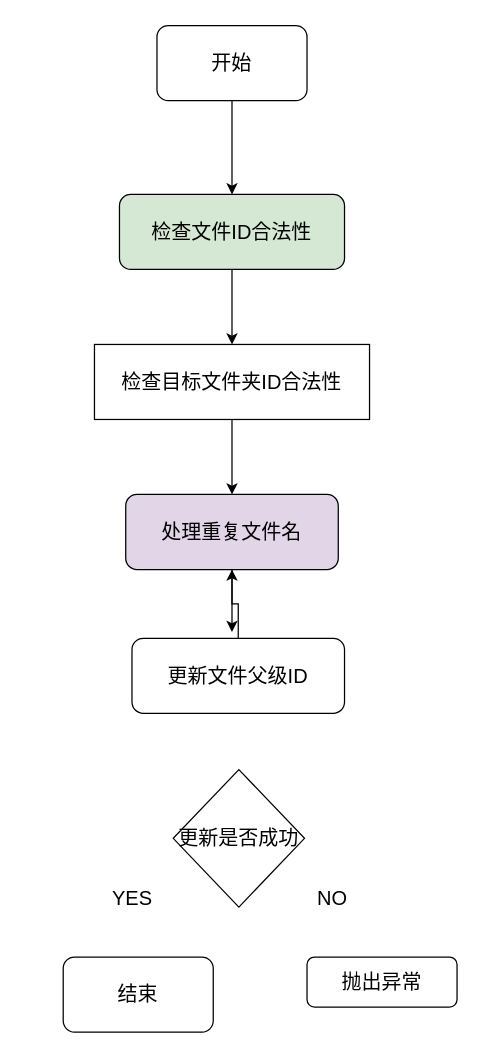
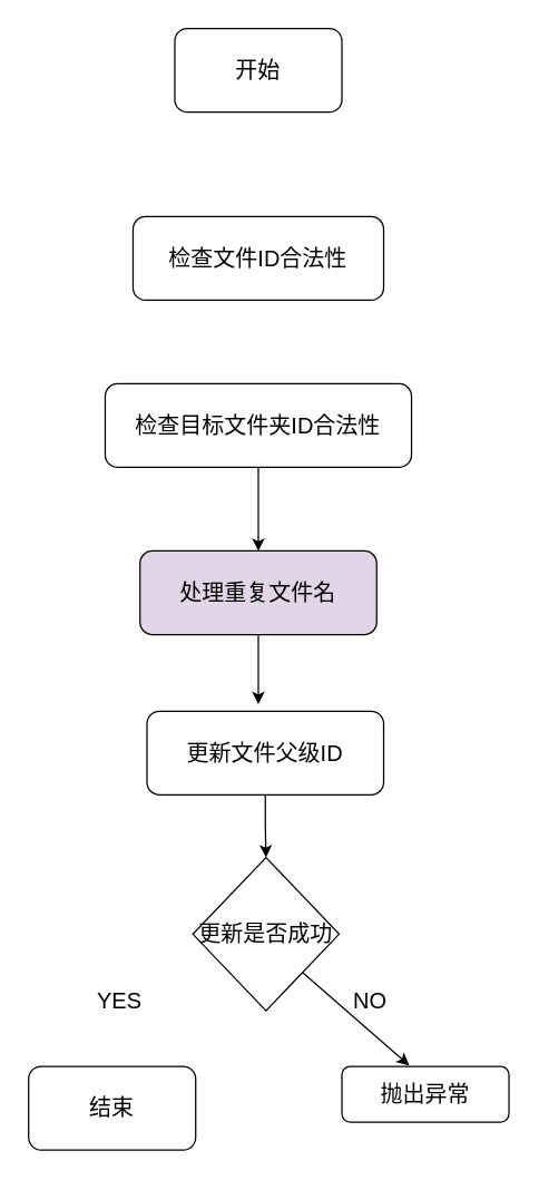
  <mxCell id="0" />
  <mxCell id="1" parent="0" />
- <mxCell id="2" style="edgeStyle=orthogonalEdgeStyle;rounded=0;orthogonalLoop=1;jettySize=auto;html=1;entryX=0.5;entryY=0;entryDx=0;entryDy=0;fontSize=16;" edge="1" parent="1" source="3" target="5"><mxGeometry relative="1" as="geometry" /></mxCell>
  <mxCell id="3" value="&lt;font style=&quot;vertical-align: inherit;&quot; class=&quot;notranslate fyzs-translate-target fyzs-translate-target-wrapper&quot;&gt;&lt;font style=&quot;vertical-align: inherit;&quot; class=&quot;notranslate fyzs-translate-target fyzs-translate-target-box&quot;&gt;&lt;font style=&quot;vertical-align: inherit;&quot; title=&quot;k&quot; class=&quot;notranslate fyzs-translate-target fyzs-translate-target-text&quot;&gt;开始&lt;/font&gt;&lt;/font&gt;&lt;/font&gt;" style="rounded=1;whiteSpace=wrap;html=1;fontSize=16;" vertex="1" parent="1"><mxGeometry x="125" y="20" width="120" height="60" as="geometry" /></mxCell>
- <mxCell id="4" style="edgeStyle=orthogonalEdgeStyle;rounded=0;orthogonalLoop=1;jettySize=auto;html=1;entryX=0.5;entryY=0;entryDx=0;entryDy=0;fontSize=16;" edge="1" parent="1" source="5" target="7"><mxGeometry relative="1" as="geometry" /></mxCell>
- <mxCell id="5" value="&lt;font style=&quot;vertical-align: inherit;&quot; class=&quot;notranslate fyzs-translate-target fyzs-translate-target-wrapper&quot;&gt;&lt;font style=&quot;vertical-align: inherit;&quot; class=&quot;notranslate fyzs-translate-target fyzs-translate-target-box&quot;&gt;&lt;font style=&quot;vertical-align: inherit;&quot; title=&quot;k&quot; class=&quot;notranslate fyzs-translate-target fyzs-translate-target-text&quot;&gt;检查文件ID合法性&lt;/font&gt;&lt;/font&gt;&lt;/font&gt;" style="rounded=1;whiteSpace=wrap;html=1;fontSize=16;fillColor=#d5e8d4;" vertex="1" parent="1"><mxGeometry x="95" y="155" width="180" height="60" as="geometry" /></mxCell>
+ <mxCell id="5" value="&lt;font style=&quot;vertical-align: inherit;&quot; class=&quot;notranslate fyzs-translate-target fyzs-translate-target-wrapper&quot;&gt;&lt;font style=&quot;vertical-align: inherit;&quot; class=&quot;notranslate fyzs-translate-target fyzs-translate-target-box&quot;&gt;&lt;font style=&quot;vertical-align: inherit;&quot; title=&quot;k&quot; class=&quot;notranslate fyzs-translate-target fyzs-translate-target-text&quot;&gt;检查文件ID合法性&lt;/font&gt;&lt;/font&gt;&lt;/font&gt;" style="rounded=1;whiteSpace=wrap;html=1;fontSize=16;" vertex="1" parent="1"><mxGeometry x="95" y="155" width="180" height="60" as="geometry" /></mxCell>
  <mxCell id="6" style="edgeStyle=orthogonalEdgeStyle;rounded=0;orthogonalLoop=1;jettySize=auto;html=1;entryX=0.5;entryY=0;entryDx=0;entryDy=0;fontSize=16;" edge="1" parent="1" source="7" target="9"><mxGeometry relative="1" as="geometry" /></mxCell>
- <mxCell id="7" value="&lt;font style=&quot;vertical-align: inherit;&quot; class=&quot;notranslate fyzs-translate-target fyzs-translate-target-wrapper&quot;&gt;&lt;font style=&quot;vertical-align: inherit;&quot; class=&quot;notranslate fyzs-translate-target fyzs-translate-target-box&quot;&gt;&lt;font style=&quot;vertical-align: inherit;&quot; title=&quot;k&quot; class=&quot;notranslate fyzs-translate-target fyzs-translate-target-text&quot;&gt;检查目标文件夹ID合法性&lt;/font&gt;&lt;/font&gt;&lt;/font&gt;" style="whiteSpace=wrap;html=1;fontSize=16;rounded=0;" vertex="1" parent="1"><mxGeometry x="75" y="275" width="220" height="60" as="geometry" /></mxCell>
+ <mxCell id="7" value="&lt;font style=&quot;vertical-align: inherit;&quot; class=&quot;notranslate fyzs-translate-target fyzs-translate-target-wrapper&quot;&gt;&lt;font style=&quot;vertical-align: inherit;&quot; class=&quot;notranslate fyzs-translate-target fyzs-translate-target-box&quot;&gt;&lt;font style=&quot;vertical-align: inherit;&quot; title=&quot;k&quot; class=&quot;notranslate fyzs-translate-target fyzs-translate-target-text&quot;&gt;检查目标文件夹ID合法性&lt;/font&gt;&lt;/font&gt;&lt;/font&gt;" style="rounded=1;whiteSpace=wrap;html=1;fontSize=16;" vertex="1" parent="1"><mxGeometry x="75" y="275" width="220" height="60" as="geometry" /></mxCell>
  <mxCell id="8" style="edgeStyle=orthogonalEdgeStyle;rounded=0;orthogonalLoop=1;jettySize=auto;html=1;fontSize=16;" edge="1" parent="1" source="9"><mxGeometry relative="1" as="geometry"><mxPoint x="185" y="505" as="targetPoint" /></mxGeometry></mxCell>
  <mxCell id="9" value="&lt;font style=&quot;vertical-align: inherit;&quot; class=&quot;notranslate fyzs-translate-target fyzs-translate-target-wrapper&quot;&gt;&lt;font style=&quot;vertical-align: inherit;&quot; class=&quot;notranslate fyzs-translate-target fyzs-translate-target-box&quot;&gt;&lt;font style=&quot;vertical-align: inherit;&quot; title=&quot;k&quot; class=&quot;notranslate fyzs-translate-target fyzs-translate-target-text&quot;&gt;处理重复文件名&lt;/font&gt;&lt;/font&gt;&lt;/font&gt;" style="rounded=1;whiteSpace=wrap;html=1;fontSize=16;fillColor=#e1d5e7;" vertex="1" parent="1"><mxGeometry x="100" y="395" width="170" height="60" as="geometry" /></mxCell>
- <mxCell id="10" style="edgeStyle=orthogonalEdgeStyle;rounded=0;orthogonalLoop=1;jettySize=auto;html=1;fontSize=16;" edge="1" parent="1" source="11" target="9"><mxGeometry relative="1" as="geometry" /></mxCell>
+ <mxCell id="10" style="edgeStyle=orthogonalEdgeStyle;rounded=0;orthogonalLoop=1;jettySize=auto;html=1;entryX=0.5;entryY=0;entryDx=0;entryDy=0;fontSize=16;" edge="1" parent="1" source="11" target="12"><mxGeometry relative="1" as="geometry" /></mxCell>
  <mxCell id="11" value="&lt;font style=&quot;vertical-align: inherit;&quot; class=&quot;notranslate fyzs-translate-target fyzs-translate-target-wrapper&quot;&gt;&lt;font style=&quot;vertical-align: inherit;&quot; class=&quot;notranslate fyzs-translate-target fyzs-translate-target-box&quot;&gt;&lt;font style=&quot;vertical-align: inherit;&quot; title=&quot;k&quot; class=&quot;notranslate fyzs-translate-target fyzs-translate-target-text&quot;&gt;更新文件父级ID&lt;/font&gt;&lt;/font&gt;&lt;/font&gt;" style="rounded=1;whiteSpace=wrap;html=1;fontSize=16;" vertex="1" parent="1"><mxGeometry x="105" y="510" width="170" height="60" as="geometry" /></mxCell>
  <mxCell id="12" value="&lt;font style=&quot;vertical-align: inherit;&quot; class=&quot;notranslate fyzs-translate-target fyzs-translate-target-wrapper&quot;&gt;&lt;font style=&quot;vertical-align: inherit;&quot; class=&quot;notranslate fyzs-translate-target fyzs-translate-target-box&quot;&gt;&lt;font style=&quot;vertical-align: inherit;&quot; title=&quot;g&quot; class=&quot;notranslate fyzs-translate-target fyzs-translate-target-text&quot;&gt;更新是否成功&lt;/font&gt;&lt;/font&gt;&lt;/font&gt;" style="rhombus;whiteSpace=wrap;html=1;fontSize=16;" vertex="1" parent="1"><mxGeometry x="138" y="615" width="105" height="110" as="geometry" /></mxCell>
- <mxCell id="13" value="&lt;font style=&quot;vertical-align: inherit;&quot; class=&quot;notranslate fyzs-translate-target fyzs-translate-target-wrapper&quot;&gt;&lt;font style=&quot;vertical-align: inherit;&quot; class=&quot;notranslate fyzs-translate-target fyzs-translate-target-box&quot;&gt;&lt;font style=&quot;vertical-align: inherit;&quot; title=&quot;j&quot; class=&quot;notranslate fyzs-translate-target fyzs-translate-target-text&quot;&gt;结束&lt;/font&gt;&lt;/font&gt;&lt;/font&gt;" style="rounded=1;whiteSpace=wrap;html=1;fontSize=16;" vertex="1" parent="1"><mxGeometry x="50" y="765" width="120" height="60" as="geometry" /></mxCell>
+ <mxCell id="13" value="&lt;font style=&quot;vertical-align: inherit;&quot; class=&quot;notranslate fyzs-translate-target fyzs-translate-target-wrapper&quot;&gt;&lt;font style=&quot;vertical-align: inherit;&quot; class=&quot;notranslate fyzs-translate-target fyzs-translate-target-box&quot;&gt;&lt;font style=&quot;vertical-align: inherit;&quot; title=&quot;j&quot; class=&quot;notranslate fyzs-translate-target fyzs-translate-target-text&quot;&gt;结束&lt;/font&gt;&lt;/font&gt;&lt;/font&gt;" style="rounded=1;whiteSpace=wrap;html=1;fontSize=16;" vertex="1" parent="1"><mxGeometry x="20" y="765" width="120" height="60" as="geometry" /></mxCell>
  <mxCell id="14" value="&lt;font style=&quot;vertical-align: inherit;&quot; class=&quot;notranslate fyzs-translate-target fyzs-translate-target-wrapper&quot;&gt;&lt;font style=&quot;vertical-align: inherit;&quot; class=&quot;notranslate fyzs-translate-target fyzs-translate-target-box&quot;&gt;&lt;font style=&quot;vertical-align: inherit;&quot; title=&quot;p&quot; class=&quot;notranslate fyzs-translate-target fyzs-translate-target-text&quot;&gt;抛出异常&lt;/font&gt;&lt;/font&gt;&lt;/font&gt;" style="rounded=1;whiteSpace=wrap;html=1;fontSize=16;" vertex="1" parent="1"><mxGeometry x="245" y="765" width="120" height="40" as="geometry" /></mxCell>
- <mxCell id="16" value="&lt;font style=&quot;vertical-align: inherit;&quot; class=&quot;notranslate fyzs-translate-target fyzs-translate-target-wrapper&quot;&gt;&lt;font style=&quot;vertical-align: inherit;&quot; class=&quot;notranslate fyzs-translate-target fyzs-translate-target-box&quot;&gt;&lt;font style=&quot;vertical-align: inherit;&quot; title=&quot;Text&quot; class=&quot;notranslate fyzs-translate-target fyzs-translate-target-text&quot;&gt;YES&lt;/font&gt;&lt;/font&gt;&lt;/font&gt;" style="text;html=1;align=center;verticalAlign=middle;resizable=0;points=[];autosize=1;strokeColor=none;fillColor=none;fontSize=16;" vertex="1" parent="1"><mxGeometry x="75" y="703" width="60" height="30" as="geometry" /></mxCell>
+ <mxCell id="15" value="" style="endArrow=classic;html=1;rounded=0;exitX=1;exitY=1;exitDx=0;exitDy=0;entryX=0.403;entryY=-0.017;entryDx=0;entryDy=0;entryPerimeter=0;fontSize=16;" edge="1" parent="1" source="12" target="14"><mxGeometry width="50" height="50" relative="1" as="geometry"><mxPoint x="344.5" y="690" as="sourcePoint" /><mxPoint x="265.5" y="765" as="targetPoint" /></mxGeometry></mxCell>
+ <mxCell id="16" value="&lt;font style=&quot;vertical-align: inherit;&quot; class=&quot;notranslate fyzs-translate-target fyzs-translate-target-wrapper&quot;&gt;&lt;font style=&quot;vertical-align: inherit;&quot; class=&quot;notranslate fyzs-translate-target fyzs-translate-target-box&quot;&gt;&lt;font style=&quot;vertical-align: inherit;&quot; title=&quot;Text&quot; class=&quot;notranslate fyzs-translate-target fyzs-translate-target-text&quot;&gt;YES&lt;/font&gt;&lt;/font&gt;&lt;/font&gt;" style="text;html=1;align=center;verticalAlign=middle;resizable=0;points=[];autosize=1;strokeColor=none;fillColor=none;fontSize=16;" vertex="1" parent="1"><mxGeometry x="55" y="703" width="60" height="30" as="geometry" /></mxCell>
  <mxCell id="17" value="&lt;font style=&quot;vertical-align: inherit;&quot; class=&quot;notranslate fyzs-translate-target fyzs-translate-target-wrapper&quot;&gt;&lt;font style=&quot;vertical-align: inherit;&quot; class=&quot;notranslate fyzs-translate-target fyzs-translate-target-box&quot;&gt;&lt;font style=&quot;vertical-align: inherit;&quot; title=&quot;Text&quot; class=&quot;notranslate fyzs-translate-target fyzs-translate-target-text&quot;&gt;NO&lt;/font&gt;&lt;/font&gt;&lt;/font&gt;" style="text;html=1;align=center;verticalAlign=middle;resizable=0;points=[];autosize=1;strokeColor=none;fillColor=none;fontSize=16;" vertex="1" parent="1"><mxGeometry x="240" y="703" width="50" height="30" as="geometry" /></mxCell>
